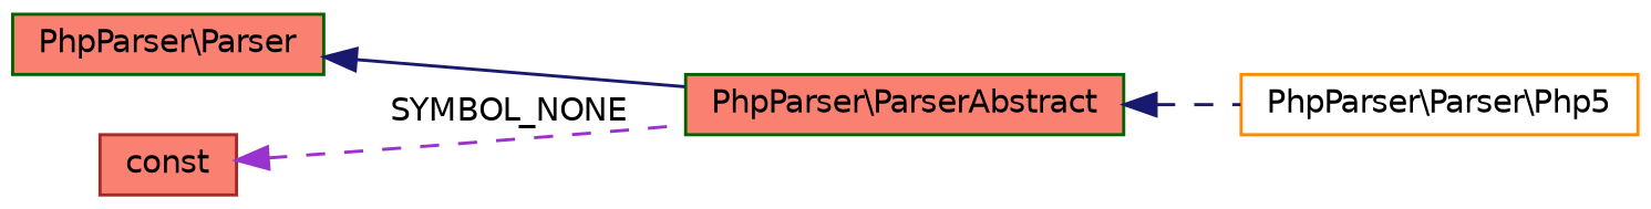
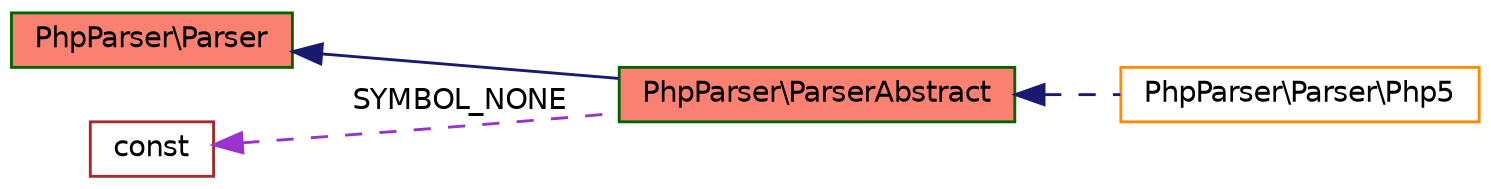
  digraph {
    rankdir=LR
    node [color=darkgreen fillcolor=white fontname=Helvetica fontsize=10 shape=record style=filled]
    edge [color=midnightblue dir=back fontname=Helvetica fontsize=10 labelfontname=Helvetica labelfontsize=10 style=dashed]
    n1 [color=darkorange fontcolor=black height=0.2 label="PhpParser\\Parser\\Php5" width=0.4]
    n2 [fillcolor=salmon height=0.2 label="PhpParser\\ParserAbstract" width=0.4]
    n3 [fillcolor=salmon height=0.2 label="PhpParser\\Parser" width=0.4]
-   n4 [color=brown fillcolor=salmon height=0.2 label=const width=0.4]
+   n4 [color=brown height=0.2 label=const width=0.4]
    n2 -> n1
    n3 -> n2 [style=solid]
    n4 -> n2 [color=darkorchid3 label=" SYMBOL_NONE"]
  }
